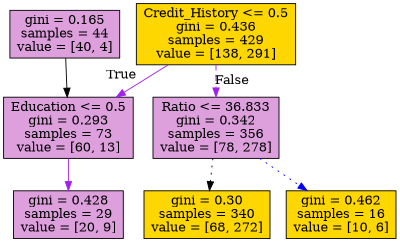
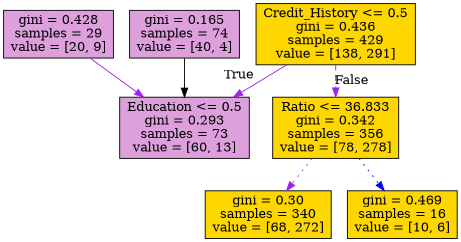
  digraph {
    node [color=black fillcolor=gold shape=box style=filled]
    edge [color=purple style=solid]
    n1 [label="Credit_History <= 0.5\ngini = 0.436\nsamples = 429\nvalue = [138, 291]"]
    n2 [fillcolor=plum label="Education <= 0.5\ngini = 0.293\nsamples = 73\nvalue = [60, 13]"]
-   n3 [fillcolor=plum label="Ratio <= 36.833\ngini = 0.342\nsamples = 356\nvalue = [78, 278]"]
+   n3 [label="Ratio <= 36.833\ngini = 0.342\nsamples = 356\nvalue = [78, 278]"]
    n4 [fillcolor=plum label="gini = 0.428\nsamples = 29\nvalue = [20, 9]"]
    n5 [label="gini = 0.30\nsamples = 340\nvalue = [68, 272]"]
-   n6 [label="gini = 0.462\nsamples = 16\nvalue = [10, 6]"]
-   n7 [fillcolor=plum label="gini = 0.165\nsamples = 44\nvalue = [40, 4]"]
+   n6 [label="gini = 0.469\nsamples = 16\nvalue = [10, 6]"]
+   n7 [fillcolor=plum label="gini = 0.165\nsamples = 74\nvalue = [40, 4]"]
    n1 -> n2 [headlabel=True labelangle=45 labeldistance=2.5]
    n1 -> n3 [headlabel=False labelangle=-45 labeldistance=2.5 style=dashed]
-   n2 -> n4
-   n3 -> n5 [color=black style=dotted]
+   n4 -> n2
+   n3 -> n5 [style=dotted]
    n3 -> n6 [color=blue style=dotted]
    n7 -> n2 [color=black]
  }
